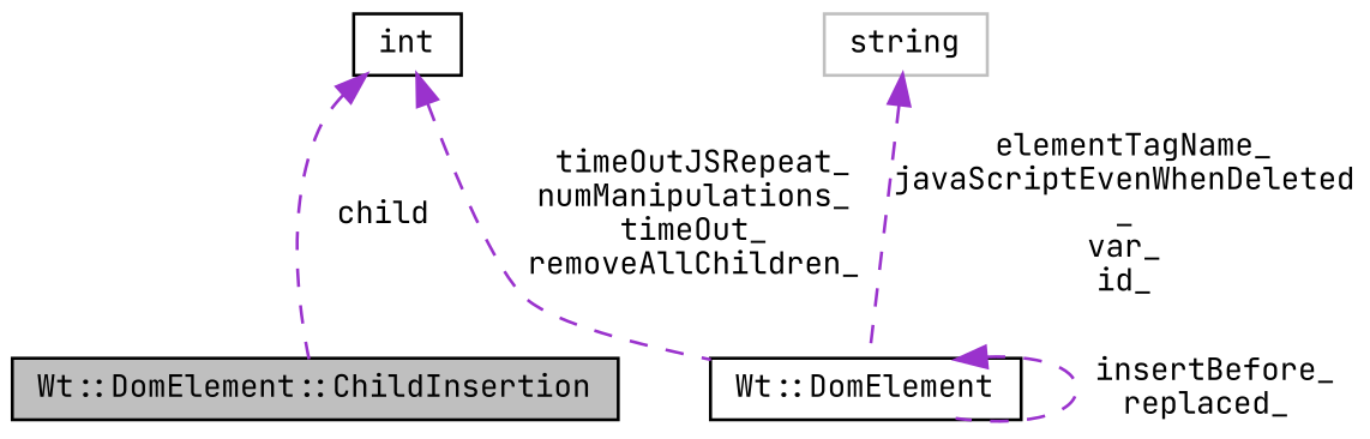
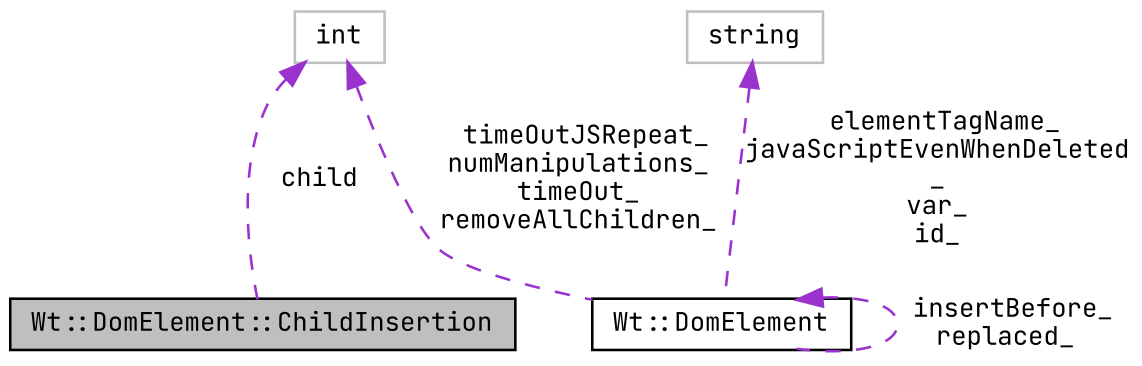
  digraph {
    fontname="JetBrains Mono"
    node [color=black fillcolor=white fontname="JetBrains Mono" fontsize=10 shape=record style=filled]
    edge [color=darkorchid3 dir=back fontname="JetBrains Mono" fontsize=10 labelfontname=Helvetica labelfontsize=10 style=dashed]
    n1 [fillcolor=grey75 fontcolor=black height=0.2 label="Wt::DomElement::ChildInsertion" width=0.4]
    n2 [height=0.2 label="Wt::DomElement" width=0.4]
-   n3 [height=0.2 label=int width=0.4]
+   n3 [color=grey75 height=0.2 label=int width=0.4]
    n4 [color=grey75 height=0.2 label=string width=0.4]
    n2 -> n2 [label=" insertBefore_\nreplaced_"]
    n3 -> n1 [label=" child"]
    n3 -> n2 [label=" timeOutJSRepeat_\nnumManipulations_\ntimeOut_\nremoveAllChildren_"]
    n4 -> n2 [label=" elementTagName_\njavaScriptEvenWhenDeleted\l_\nvar_\nid_"]
  }
